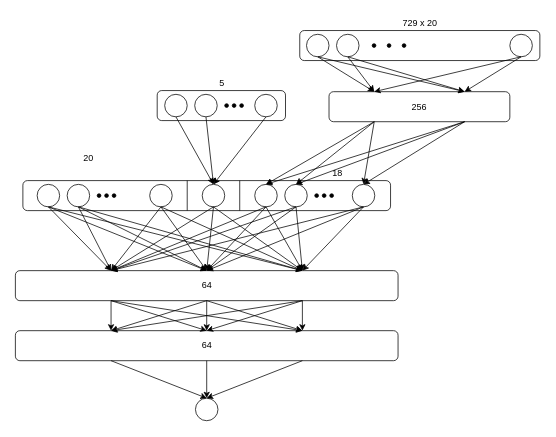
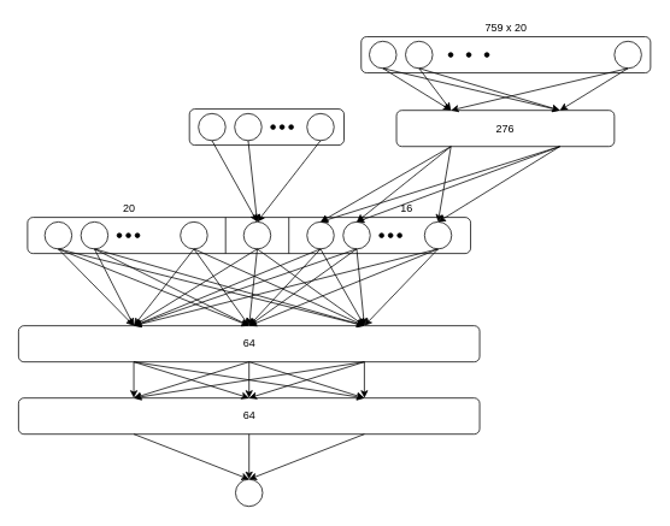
  <mxCell id="0" />
  <mxCell id="1" parent="0" />
  <mxCell id="2" value="" style="rounded=1;whiteSpace=wrap;html=1;labelBackgroundColor=none;fillColor=none;" vertex="1" parent="1"><mxGeometry x="209" y="120" width="171" height="40" as="geometry" /></mxCell>
  <mxCell id="3" value="" style="rounded=1;whiteSpace=wrap;html=1;" vertex="1" parent="1"><mxGeometry x="30" y="240" width="490" height="40" as="geometry" /></mxCell>
  <mxCell id="4" value="" style="ellipse;whiteSpace=wrap;html=1;aspect=fixed;" vertex="1" parent="1"><mxGeometry x="49" y="245" width="30" height="30" as="geometry" /></mxCell>
  <mxCell id="5" value="" style="ellipse;whiteSpace=wrap;html=1;aspect=fixed;" vertex="1" parent="1"><mxGeometry x="89" y="245" width="30" height="30" as="geometry" /></mxCell>
  <mxCell id="6" value="" style="ellipse;whiteSpace=wrap;html=1;aspect=fixed;" vertex="1" parent="1"><mxGeometry x="199" y="245" width="30" height="30" as="geometry" /></mxCell>
  <mxCell id="7" value="" style="ellipse;whiteSpace=wrap;html=1;aspect=fixed;labelBackgroundColor=none;fillColor=#000000;" vertex="1" parent="1"><mxGeometry x="129" y="257.5" width="5" height="5" as="geometry" /></mxCell>
  <mxCell id="8" value="" style="ellipse;whiteSpace=wrap;html=1;aspect=fixed;labelBackgroundColor=none;fillColor=#000000;" vertex="1" parent="1"><mxGeometry x="139" y="257.5" width="5" height="5" as="geometry" /></mxCell>
  <mxCell id="9" value="" style="ellipse;whiteSpace=wrap;html=1;aspect=fixed;labelBackgroundColor=none;fillColor=#000000;" vertex="1" parent="1"><mxGeometry x="149" y="257.5" width="5" height="5" as="geometry" /></mxCell>
  <mxCell id="10" value="" style="endArrow=none;html=1;entryX=0.5;entryY=0;entryDx=0;entryDy=0;exitX=0.5;exitY=1;exitDx=0;exitDy=0;" edge="1" parent="1"><mxGeometry width="50" height="50" relative="1" as="geometry"><mxPoint x="249" y="280" as="sourcePoint" /><mxPoint x="249" y="240" as="targetPoint" /></mxGeometry></mxCell>
  <mxCell id="11" value="" style="ellipse;whiteSpace=wrap;html=1;aspect=fixed;" vertex="1" parent="1"><mxGeometry x="269" y="245" width="30" height="30" as="geometry" /></mxCell>
  <mxCell id="12" value="" style="endArrow=none;html=1;entryX=0.5;entryY=0;entryDx=0;entryDy=0;exitX=0.5;exitY=1;exitDx=0;exitDy=0;" edge="1" parent="1"><mxGeometry width="50" height="50" relative="1" as="geometry"><mxPoint x="319" y="280" as="sourcePoint" /><mxPoint x="319" y="240" as="targetPoint" /></mxGeometry></mxCell>
  <mxCell id="13" value="" style="ellipse;whiteSpace=wrap;html=1;aspect=fixed;" vertex="1" parent="1"><mxGeometry x="339" y="245" width="30" height="30" as="geometry" /></mxCell>
  <mxCell id="14" value="" style="ellipse;whiteSpace=wrap;html=1;aspect=fixed;" vertex="1" parent="1"><mxGeometry x="379" y="245" width="30" height="30" as="geometry" /></mxCell>
  <mxCell id="15" value="" style="ellipse;whiteSpace=wrap;html=1;aspect=fixed;" vertex="1" parent="1"><mxGeometry x="469" y="245" width="30" height="30" as="geometry" /></mxCell>
  <mxCell id="16" value="" style="ellipse;whiteSpace=wrap;html=1;aspect=fixed;labelBackgroundColor=none;fillColor=#000000;" vertex="1" parent="1"><mxGeometry x="419" y="257.5" width="5" height="5" as="geometry" /></mxCell>
  <mxCell id="17" value="" style="ellipse;whiteSpace=wrap;html=1;aspect=fixed;labelBackgroundColor=none;fillColor=#000000;" vertex="1" parent="1"><mxGeometry x="429" y="257.5" width="5" height="5" as="geometry" /></mxCell>
  <mxCell id="18" value="" style="ellipse;whiteSpace=wrap;html=1;aspect=fixed;labelBackgroundColor=none;fillColor=#000000;" vertex="1" parent="1"><mxGeometry x="439" y="257.5" width="5" height="5" as="geometry" /></mxCell>
  <mxCell id="19" value="" style="rounded=1;whiteSpace=wrap;html=1;labelBackgroundColor=none;fillColor=none;" vertex="1" parent="1"><mxGeometry x="399" y="40" width="320" height="40" as="geometry" /></mxCell>
  <mxCell id="20" value="" style="ellipse;whiteSpace=wrap;html=1;aspect=fixed;" vertex="1" parent="1"><mxGeometry x="408" y="45" width="30" height="30" as="geometry" /></mxCell>
  <mxCell id="21" value="" style="ellipse;whiteSpace=wrap;html=1;aspect=fixed;" vertex="1" parent="1"><mxGeometry x="448" y="45" width="30" height="30" as="geometry" /></mxCell>
  <mxCell id="22" value="" style="ellipse;whiteSpace=wrap;html=1;aspect=fixed;" vertex="1" parent="1"><mxGeometry x="679" y="45" width="30" height="30" as="geometry" /></mxCell>
  <mxCell id="23" value="" style="ellipse;whiteSpace=wrap;html=1;aspect=fixed;labelBackgroundColor=none;fillColor=#000000;" vertex="1" parent="1"><mxGeometry x="495.5" y="57.5" width="5" height="5" as="geometry" /></mxCell>
  <mxCell id="24" value="" style="ellipse;whiteSpace=wrap;html=1;aspect=fixed;labelBackgroundColor=none;fillColor=#000000;" vertex="1" parent="1"><mxGeometry x="515.5" y="57.5" width="5" height="5" as="geometry" /></mxCell>
  <mxCell id="25" value="" style="ellipse;whiteSpace=wrap;html=1;aspect=fixed;labelBackgroundColor=none;fillColor=#000000;" vertex="1" parent="1"><mxGeometry x="535.5" y="57.5" width="5" height="5" as="geometry" /></mxCell>
  <mxCell id="26" value="" style="rounded=1;whiteSpace=wrap;html=1;labelBackgroundColor=none;fillColor=none;" vertex="1" parent="1"><mxGeometry x="438" y="121.5" width="241" height="40" as="geometry" /></mxCell>
  <mxCell id="27" value="" style="endArrow=classic;html=1;exitX=0.5;exitY=1;exitDx=0;exitDy=0;entryX=0.25;entryY=0;entryDx=0;entryDy=0;" edge="1" parent="1" source="20" target="26"><mxGeometry width="50" height="50" relative="1" as="geometry"><mxPoint x="142" y="350" as="sourcePoint" /><mxPoint x="192" y="300" as="targetPoint" /></mxGeometry></mxCell>
  <mxCell id="28" value="" style="endArrow=classic;html=1;exitX=0.5;exitY=1;exitDx=0;exitDy=0;entryX=0.25;entryY=0;entryDx=0;entryDy=0;" edge="1" parent="1" source="21" target="26"><mxGeometry width="50" height="50" relative="1" as="geometry"><mxPoint x="142" y="350" as="sourcePoint" /><mxPoint x="192" y="300" as="targetPoint" /></mxGeometry></mxCell>
  <mxCell id="29" value="" style="endArrow=classic;html=1;exitX=0.5;exitY=1;exitDx=0;exitDy=0;entryX=0.75;entryY=0;entryDx=0;entryDy=0;" edge="1" parent="1" source="20" target="26"><mxGeometry width="50" height="50" relative="1" as="geometry"><mxPoint x="414" y="85" as="sourcePoint" /><mxPoint x="451.25" y="130" as="targetPoint" /></mxGeometry></mxCell>
  <mxCell id="30" value="" style="endArrow=classic;html=1;exitX=0.5;exitY=1;exitDx=0;exitDy=0;entryX=0.75;entryY=0;entryDx=0;entryDy=0;" edge="1" parent="1" source="21" target="26"><mxGeometry width="50" height="50" relative="1" as="geometry"><mxPoint x="454" y="85" as="sourcePoint" /><mxPoint x="451.25" y="130" as="targetPoint" /></mxGeometry></mxCell>
  <mxCell id="31" value="" style="endArrow=classic;html=1;entryX=0.5;entryY=0;entryDx=0;entryDy=0;exitX=0.25;exitY=1;exitDx=0;exitDy=0;" edge="1" parent="1" source="26" target="14"><mxGeometry width="50" height="50" relative="1" as="geometry"><mxPoint x="400" y="160" as="sourcePoint" /><mxPoint x="480" y="210" as="targetPoint" /></mxGeometry></mxCell>
  <mxCell id="32" value="" style="endArrow=classic;html=1;entryX=0.25;entryY=0;entryDx=0;entryDy=0;exitX=0.5;exitY=1;exitDx=0;exitDy=0;" edge="1" parent="1" source="22" target="26"><mxGeometry width="50" height="50" relative="1" as="geometry"><mxPoint x="672" y="70" as="sourcePoint" /><mxPoint x="450.75" y="215" as="targetPoint" /></mxGeometry></mxCell>
  <mxCell id="33" value="" style="endArrow=classic;html=1;exitX=0.25;exitY=1;exitDx=0;exitDy=0;entryX=0.5;entryY=0;entryDx=0;entryDy=0;" edge="1" parent="1" source="26" target="13"><mxGeometry width="50" height="50" relative="1" as="geometry"><mxPoint x="371.5" y="170" as="sourcePoint" /><mxPoint x="550" y="180" as="targetPoint" /></mxGeometry></mxCell>
  <mxCell id="34" value="" style="endArrow=classic;html=1;exitX=0.5;exitY=1;exitDx=0;exitDy=0;entryX=0.75;entryY=0;entryDx=0;entryDy=0;" edge="1" parent="1" source="22" target="26"><mxGeometry width="50" height="50" relative="1" as="geometry"><mxPoint x="672" y="80" as="sourcePoint" /><mxPoint x="560" y="120" as="targetPoint" /></mxGeometry></mxCell>
  <mxCell id="35" value="" style="endArrow=classic;html=1;exitX=0.25;exitY=1;exitDx=0;exitDy=0;entryX=0.5;entryY=0;entryDx=0;entryDy=0;" edge="1" parent="1" source="26" target="15"><mxGeometry width="50" height="50" relative="1" as="geometry"><mxPoint x="381.5" y="180" as="sourcePoint" /><mxPoint x="424" y="255" as="targetPoint" /></mxGeometry></mxCell>
  <mxCell id="36" value="" style="endArrow=classic;html=1;entryX=0.5;entryY=0;entryDx=0;entryDy=0;exitX=0.75;exitY=1;exitDx=0;exitDy=0;" edge="1" parent="1" source="26" target="14"><mxGeometry width="50" height="50" relative="1" as="geometry"><mxPoint x="410" y="170" as="sourcePoint" /><mxPoint x="424" y="255" as="targetPoint" /></mxGeometry></mxCell>
  <mxCell id="37" value="" style="endArrow=classic;html=1;entryX=0.5;entryY=0;entryDx=0;entryDy=0;exitX=0.75;exitY=1;exitDx=0;exitDy=0;" edge="1" parent="1" source="26" target="13"><mxGeometry width="50" height="50" relative="1" as="geometry"><mxPoint x="520" y="160" as="sourcePoint" /><mxPoint x="384" y="255" as="targetPoint" /></mxGeometry></mxCell>
  <mxCell id="38" value="" style="endArrow=classic;html=1;exitX=0.75;exitY=1;exitDx=0;exitDy=0;entryX=0.5;entryY=0;entryDx=0;entryDy=0;" edge="1" parent="1" source="26" target="15"><mxGeometry width="50" height="50" relative="1" as="geometry"><mxPoint x="409.25" y="170" as="sourcePoint" /><mxPoint x="514" y="255" as="targetPoint" /></mxGeometry></mxCell>
  <mxCell id="39" value="" style="ellipse;whiteSpace=wrap;html=1;aspect=fixed;" vertex="1" parent="1"><mxGeometry x="219" y="125" width="30" height="30" as="geometry" /></mxCell>
  <mxCell id="40" value="" style="ellipse;whiteSpace=wrap;html=1;aspect=fixed;" vertex="1" parent="1"><mxGeometry x="259" y="125" width="30" height="30" as="geometry" /></mxCell>
  <mxCell id="41" value="" style="ellipse;whiteSpace=wrap;html=1;aspect=fixed;" vertex="1" parent="1"><mxGeometry x="339" y="125" width="30" height="30" as="geometry" /></mxCell>
  <mxCell id="42" value="" style="ellipse;whiteSpace=wrap;html=1;aspect=fixed;labelBackgroundColor=none;fillColor=#000000;" vertex="1" parent="1"><mxGeometry x="299" y="137.5" width="5" height="5" as="geometry" /></mxCell>
  <mxCell id="43" value="" style="ellipse;whiteSpace=wrap;html=1;aspect=fixed;labelBackgroundColor=none;fillColor=#000000;" vertex="1" parent="1"><mxGeometry x="309" y="137.5" width="5" height="5" as="geometry" /></mxCell>
  <mxCell id="44" value="" style="ellipse;whiteSpace=wrap;html=1;aspect=fixed;labelBackgroundColor=none;fillColor=#000000;" vertex="1" parent="1"><mxGeometry x="319" y="137.5" width="5" height="5" as="geometry" /></mxCell>
  <mxCell id="45" value="" style="endArrow=classic;html=1;exitX=0.5;exitY=1;exitDx=0;exitDy=0;entryX=0.5;entryY=0;entryDx=0;entryDy=0;" edge="1" parent="1" source="39" target="11"><mxGeometry width="50" height="50" relative="1" as="geometry"><mxPoint x="129" y="170" as="sourcePoint" /><mxPoint x="204.25" y="215" as="targetPoint" /></mxGeometry></mxCell>
  <mxCell id="46" value="" style="endArrow=classic;html=1;exitX=0.5;exitY=1;exitDx=0;exitDy=0;entryX=0.5;entryY=0;entryDx=0;entryDy=0;" edge="1" parent="1" source="40" target="11"><mxGeometry width="50" height="50" relative="1" as="geometry"><mxPoint x="169" y="170" as="sourcePoint" /><mxPoint x="324" y="240" as="targetPoint" /></mxGeometry></mxCell>
  <mxCell id="47" value="" style="endArrow=classic;html=1;exitX=0.5;exitY=1;exitDx=0;exitDy=0;entryX=0.5;entryY=0;entryDx=0;entryDy=0;" edge="1" parent="1" source="41" target="11"><mxGeometry width="50" height="50" relative="1" as="geometry"><mxPoint x="400" y="170" as="sourcePoint" /><mxPoint x="330" y="220" as="targetPoint" /></mxGeometry></mxCell>
  <mxCell id="48" value="" style="rounded=1;whiteSpace=wrap;html=1;labelBackgroundColor=none;fillColor=none;" vertex="1" parent="1"><mxGeometry x="20" y="360" width="510" height="40" as="geometry" /></mxCell>
  <mxCell id="49" value="" style="rounded=1;whiteSpace=wrap;html=1;labelBackgroundColor=none;fillColor=none;" vertex="1" parent="1"><mxGeometry x="20" y="440" width="510" height="40" as="geometry" /></mxCell>
  <mxCell id="50" value="" style="ellipse;whiteSpace=wrap;html=1;aspect=fixed;" vertex="1" parent="1"><mxGeometry x="260" y="530" width="30" height="30" as="geometry" /></mxCell>
  <mxCell id="51" value="" style="endArrow=classic;html=1;exitX=0.5;exitY=1;exitDx=0;exitDy=0;entryX=0.25;entryY=0;entryDx=0;entryDy=0;" edge="1" parent="1" source="4" target="48"><mxGeometry width="50" height="50" relative="1" as="geometry"><mxPoint x="69" y="290" as="sourcePoint" /><mxPoint x="139" y="380" as="targetPoint" /></mxGeometry></mxCell>
  <mxCell id="52" value="" style="endArrow=classic;html=1;exitX=0.5;exitY=1;exitDx=0;exitDy=0;entryX=0.25;entryY=0;entryDx=0;entryDy=0;" edge="1" parent="1" source="5" target="48"><mxGeometry width="50" height="50" relative="1" as="geometry"><mxPoint x="109" y="290" as="sourcePoint" /><mxPoint x="140" y="340" as="targetPoint" /></mxGeometry></mxCell>
  <mxCell id="53" value="" style="endArrow=classic;html=1;exitX=0.5;exitY=1;exitDx=0;exitDy=0;entryX=0.25;entryY=0;entryDx=0;entryDy=0;" edge="1" parent="1" source="6" target="48"><mxGeometry width="50" height="50" relative="1" as="geometry"><mxPoint x="189" y="290" as="sourcePoint" /><mxPoint x="139" y="380" as="targetPoint" /></mxGeometry></mxCell>
  <mxCell id="54" value="" style="endArrow=classic;html=1;exitX=0.5;exitY=1;exitDx=0;exitDy=0;entryX=0.75;entryY=0;entryDx=0;entryDy=0;" edge="1" parent="1" source="13" target="48"><mxGeometry width="50" height="50" relative="1" as="geometry"><mxPoint x="346.5" y="275" as="sourcePoint" /><mxPoint x="430" y="360" as="targetPoint" /></mxGeometry></mxCell>
  <mxCell id="55" value="" style="endArrow=classic;html=1;exitX=0.5;exitY=1;exitDx=0;exitDy=0;entryX=0.75;entryY=0;entryDx=0;entryDy=0;" edge="1" parent="1" source="14" target="48"><mxGeometry width="50" height="50" relative="1" as="geometry"><mxPoint x="386.5" y="275" as="sourcePoint" /><mxPoint x="430" y="360" as="targetPoint" /></mxGeometry></mxCell>
  <mxCell id="56" value="" style="endArrow=classic;html=1;exitX=0.5;exitY=1;exitDx=0;exitDy=0;entryX=0.75;entryY=0;entryDx=0;entryDy=0;" edge="1" parent="1" source="15" target="48"><mxGeometry width="50" height="50" relative="1" as="geometry"><mxPoint x="496.5" y="275" as="sourcePoint" /><mxPoint x="430" y="360" as="targetPoint" /></mxGeometry></mxCell>
  <mxCell id="57" value="" style="endArrow=classic;html=1;exitX=0.5;exitY=1;exitDx=0;exitDy=0;entryX=0.5;entryY=0;entryDx=0;entryDy=0;" edge="1" parent="1" source="11" target="48"><mxGeometry width="50" height="50" relative="1" as="geometry"><mxPoint x="364" y="285" as="sourcePoint" /><mxPoint x="412.5" y="370" as="targetPoint" /></mxGeometry></mxCell>
  <mxCell id="58" value="" style="endArrow=classic;html=1;exitX=0.5;exitY=1;exitDx=0;exitDy=0;entryX=0.75;entryY=0;entryDx=0;entryDy=0;" edge="1" parent="1" source="11" target="48"><mxGeometry width="50" height="50" relative="1" as="geometry"><mxPoint x="294" y="285" as="sourcePoint" /><mxPoint x="285" y="370" as="targetPoint" /></mxGeometry></mxCell>
  <mxCell id="59" value="" style="endArrow=classic;html=1;exitX=0.5;exitY=1;exitDx=0;exitDy=0;entryX=0.25;entryY=0;entryDx=0;entryDy=0;" edge="1" parent="1" source="11" target="48"><mxGeometry width="50" height="50" relative="1" as="geometry"><mxPoint x="294" y="285" as="sourcePoint" /><mxPoint x="412.5" y="370" as="targetPoint" /></mxGeometry></mxCell>
  <mxCell id="60" value="" style="endArrow=classic;html=1;exitX=0.5;exitY=1;exitDx=0;exitDy=0;entryX=0.5;entryY=0;entryDx=0;entryDy=0;" edge="1" parent="1" source="6" target="48"><mxGeometry width="50" height="50" relative="1" as="geometry"><mxPoint x="224" y="285" as="sourcePoint" /><mxPoint x="157.5" y="370" as="targetPoint" /></mxGeometry></mxCell>
  <mxCell id="61" value="" style="endArrow=classic;html=1;exitX=0.5;exitY=1;exitDx=0;exitDy=0;entryX=0.5;entryY=0;entryDx=0;entryDy=0;" edge="1" parent="1" source="5" target="48"><mxGeometry width="50" height="50" relative="1" as="geometry"><mxPoint x="224" y="285" as="sourcePoint" /><mxPoint x="285" y="370" as="targetPoint" /></mxGeometry></mxCell>
  <mxCell id="62" value="" style="endArrow=classic;html=1;exitX=0.5;exitY=1;exitDx=0;exitDy=0;entryX=0.5;entryY=0;entryDx=0;entryDy=0;" edge="1" parent="1" source="4" target="48"><mxGeometry width="50" height="50" relative="1" as="geometry"><mxPoint x="114" y="285" as="sourcePoint" /><mxPoint x="285" y="370" as="targetPoint" /></mxGeometry></mxCell>
  <mxCell id="63" value="" style="endArrow=classic;html=1;entryX=0.75;entryY=0;entryDx=0;entryDy=0;exitX=0.5;exitY=1;exitDx=0;exitDy=0;" edge="1" parent="1" source="4" target="48"><mxGeometry width="50" height="50" relative="1" as="geometry"><mxPoint x="70" y="310" as="sourcePoint" /><mxPoint x="285" y="370" as="targetPoint" /></mxGeometry></mxCell>
  <mxCell id="64" value="" style="endArrow=classic;html=1;entryX=0.75;entryY=0;entryDx=0;entryDy=0;exitX=0.5;exitY=1;exitDx=0;exitDy=0;" edge="1" parent="1" source="5" target="48"><mxGeometry width="50" height="50" relative="1" as="geometry"><mxPoint x="74" y="285" as="sourcePoint" /><mxPoint x="412.5" y="370" as="targetPoint" /></mxGeometry></mxCell>
  <mxCell id="65" value="" style="endArrow=classic;html=1;entryX=0.75;entryY=0;entryDx=0;entryDy=0;exitX=0.5;exitY=1;exitDx=0;exitDy=0;" edge="1" parent="1" source="6" target="48"><mxGeometry width="50" height="50" relative="1" as="geometry"><mxPoint x="114" y="285" as="sourcePoint" /><mxPoint x="412.5" y="370" as="targetPoint" /></mxGeometry></mxCell>
  <mxCell id="66" value="" style="endArrow=classic;html=1;entryX=0.25;entryY=0;entryDx=0;entryDy=0;exitX=0.5;exitY=1;exitDx=0;exitDy=0;" edge="1" parent="1" source="13" target="48"><mxGeometry width="50" height="50" relative="1" as="geometry"><mxPoint x="224" y="285" as="sourcePoint" /><mxPoint x="412.5" y="370" as="targetPoint" /></mxGeometry></mxCell>
  <mxCell id="67" value="" style="endArrow=classic;html=1;entryX=0.5;entryY=0;entryDx=0;entryDy=0;exitX=0.5;exitY=1;exitDx=0;exitDy=0;" edge="1" parent="1" source="13" target="48"><mxGeometry width="50" height="50" relative="1" as="geometry"><mxPoint x="364" y="285" as="sourcePoint" /><mxPoint x="157.5" y="370" as="targetPoint" /></mxGeometry></mxCell>
  <mxCell id="68" value="" style="endArrow=classic;html=1;entryX=0.25;entryY=0;entryDx=0;entryDy=0;exitX=0.5;exitY=1;exitDx=0;exitDy=0;" edge="1" parent="1" source="14" target="48"><mxGeometry width="50" height="50" relative="1" as="geometry"><mxPoint x="364" y="285" as="sourcePoint" /><mxPoint x="285" y="370" as="targetPoint" /></mxGeometry></mxCell>
  <mxCell id="69" value="" style="endArrow=classic;html=1;entryX=0.5;entryY=0;entryDx=0;entryDy=0;exitX=0.5;exitY=1;exitDx=0;exitDy=0;" edge="1" parent="1" source="14" target="48"><mxGeometry width="50" height="50" relative="1" as="geometry"><mxPoint x="404" y="285" as="sourcePoint" /><mxPoint x="157.5" y="370" as="targetPoint" /></mxGeometry></mxCell>
  <mxCell id="70" value="" style="endArrow=classic;html=1;entryX=0.25;entryY=0;entryDx=0;entryDy=0;exitX=0.5;exitY=1;exitDx=0;exitDy=0;" edge="1" parent="1" source="15" target="48"><mxGeometry width="50" height="50" relative="1" as="geometry"><mxPoint x="404" y="285" as="sourcePoint" /><mxPoint x="285" y="370" as="targetPoint" /></mxGeometry></mxCell>
  <mxCell id="71" value="" style="endArrow=classic;html=1;entryX=0.5;entryY=0;entryDx=0;entryDy=0;exitX=0.5;exitY=1;exitDx=0;exitDy=0;" edge="1" parent="1" source="15" target="48"><mxGeometry width="50" height="50" relative="1" as="geometry"><mxPoint x="494" y="285" as="sourcePoint" /><mxPoint x="157.5" y="370" as="targetPoint" /></mxGeometry></mxCell>
  <mxCell id="72" value="" style="endArrow=classic;html=1;exitX=0.25;exitY=1;exitDx=0;exitDy=0;entryX=0.25;entryY=0;entryDx=0;entryDy=0;" edge="1" parent="1" source="48" target="49"><mxGeometry width="50" height="50" relative="1" as="geometry"><mxPoint x="341.5" y="382" as="sourcePoint" /><mxPoint x="385" y="467" as="targetPoint" /></mxGeometry></mxCell>
  <mxCell id="73" value="" style="endArrow=classic;html=1;exitX=0.75;exitY=1;exitDx=0;exitDy=0;entryX=0.75;entryY=0;entryDx=0;entryDy=0;" edge="1" parent="1" source="48" target="49"><mxGeometry width="50" height="50" relative="1" as="geometry"><mxPoint x="631.5" y="382" as="sourcePoint" /><mxPoint x="640" y="467" as="targetPoint" /></mxGeometry></mxCell>
  <mxCell id="74" value="" style="endArrow=classic;html=1;exitX=0.5;exitY=1;exitDx=0;exitDy=0;entryX=0.5;entryY=0;entryDx=0;entryDy=0;" edge="1" parent="1" source="48" target="49"><mxGeometry width="50" height="50" relative="1" as="geometry"><mxPoint x="521.5" y="382" as="sourcePoint" /><mxPoint x="512.5" y="467" as="targetPoint" /></mxGeometry></mxCell>
  <mxCell id="75" value="" style="endArrow=classic;html=1;exitX=0.5;exitY=1;exitDx=0;exitDy=0;entryX=0.75;entryY=0;entryDx=0;entryDy=0;" edge="1" parent="1" source="48" target="49"><mxGeometry width="50" height="50" relative="1" as="geometry"><mxPoint x="521.5" y="382" as="sourcePoint" /><mxPoint x="640" y="467" as="targetPoint" /></mxGeometry></mxCell>
  <mxCell id="76" value="" style="endArrow=classic;html=1;exitX=0.5;exitY=1;exitDx=0;exitDy=0;entryX=0.25;entryY=0;entryDx=0;entryDy=0;" edge="1" parent="1" source="48" target="49"><mxGeometry width="50" height="50" relative="1" as="geometry"><mxPoint x="521.5" y="382" as="sourcePoint" /><mxPoint x="385" y="467" as="targetPoint" /></mxGeometry></mxCell>
  <mxCell id="77" value="" style="endArrow=classic;html=1;exitX=0.25;exitY=1;exitDx=0;exitDy=0;entryX=0.5;entryY=0;entryDx=0;entryDy=0;" edge="1" parent="1" source="48" target="49"><mxGeometry width="50" height="50" relative="1" as="geometry"><mxPoint x="341.5" y="382" as="sourcePoint" /><mxPoint x="512.5" y="467" as="targetPoint" /></mxGeometry></mxCell>
  <mxCell id="78" value="" style="endArrow=classic;html=1;entryX=0.75;entryY=0;entryDx=0;entryDy=0;exitX=0.25;exitY=1;exitDx=0;exitDy=0;" edge="1" parent="1" source="48" target="49"><mxGeometry width="50" height="50" relative="1" as="geometry"><mxPoint x="341.5" y="382" as="sourcePoint" /><mxPoint x="640" y="467" as="targetPoint" /></mxGeometry></mxCell>
  <mxCell id="79" value="" style="endArrow=classic;html=1;entryX=0.25;entryY=0;entryDx=0;entryDy=0;exitX=0.75;exitY=1;exitDx=0;exitDy=0;" edge="1" parent="1" source="48" target="49"><mxGeometry width="50" height="50" relative="1" as="geometry"><mxPoint x="631.5" y="382" as="sourcePoint" /><mxPoint x="385" y="467" as="targetPoint" /></mxGeometry></mxCell>
  <mxCell id="80" value="" style="endArrow=classic;html=1;entryX=0.5;entryY=0;entryDx=0;entryDy=0;exitX=0.75;exitY=1;exitDx=0;exitDy=0;" edge="1" parent="1" source="48" target="49"><mxGeometry width="50" height="50" relative="1" as="geometry"><mxPoint x="631.5" y="382" as="sourcePoint" /><mxPoint x="512.5" y="467" as="targetPoint" /></mxGeometry></mxCell>
  <mxCell id="81" value="" style="endArrow=classic;html=1;exitX=0.25;exitY=1;exitDx=0;exitDy=0;entryX=0.5;entryY=0;entryDx=0;entryDy=0;" edge="1" parent="1" source="49" target="50"><mxGeometry width="50" height="50" relative="1" as="geometry"><mxPoint x="75" y="505" as="sourcePoint" /><mxPoint x="240" y="530" as="targetPoint" /></mxGeometry></mxCell>
  <mxCell id="82" value="" style="endArrow=classic;html=1;exitX=0.5;exitY=1;exitDx=0;exitDy=0;entryX=0.5;entryY=0;entryDx=0;entryDy=0;" edge="1" parent="1" source="49" target="50"><mxGeometry width="50" height="50" relative="1" as="geometry"><mxPoint x="202.5" y="505" as="sourcePoint" /><mxPoint x="202.5" y="545" as="targetPoint" /></mxGeometry></mxCell>
  <mxCell id="83" value="" style="endArrow=classic;html=1;exitX=0.75;exitY=1;exitDx=0;exitDy=0;entryX=0.5;entryY=0;entryDx=0;entryDy=0;" edge="1" parent="1" source="49" target="50"><mxGeometry width="50" height="50" relative="1" as="geometry"><mxPoint x="202.5" y="505" as="sourcePoint" /><mxPoint x="75" y="545" as="targetPoint" /></mxGeometry></mxCell>
- <mxCell id="84" value="20" style="text;html=1;resizable=0;autosize=1;align=center;verticalAlign=middle;points=[];fillColor=none;strokeColor=none;rounded=0;labelBackgroundColor=none;" vertex="1" parent="1"><mxGeometry x="101.5" y="200" width="30" height="20" as="geometry" /></mxCell>
- <mxCell id="85" value="18" style="text;html=1;resizable=0;autosize=1;align=center;verticalAlign=middle;points=[];fillColor=none;strokeColor=none;rounded=0;labelBackgroundColor=none;" vertex="1" parent="1"><mxGeometry x="434" y="220" width="30" height="20" as="geometry" /></mxCell>
- <mxCell id="86" value="256" style="text;html=1;resizable=0;autosize=1;align=center;verticalAlign=middle;points=[];fillColor=none;strokeColor=none;rounded=0;labelBackgroundColor=none;" vertex="1" parent="1"><mxGeometry x="538" y="131.5" width="40" height="20" as="geometry" /></mxCell>
- <mxCell id="87" value="729 x 20" style="text;html=1;resizable=0;autosize=1;align=center;verticalAlign=middle;points=[];fillColor=none;strokeColor=none;rounded=0;labelBackgroundColor=none;" vertex="1" parent="1"><mxGeometry x="529" y="20" width="60" height="20" as="geometry" /></mxCell>
- <mxCell id="88" value="5" style="text;html=1;resizable=0;autosize=1;align=center;verticalAlign=middle;points=[];fillColor=none;strokeColor=none;rounded=0;labelBackgroundColor=none;" vertex="1" parent="1"><mxGeometry x="285" y="100" width="20" height="20" as="geometry" /></mxCell>
+ <mxCell id="84" value="20" style="text;html=1;resizable=0;autosize=1;align=center;verticalAlign=middle;points=[];fillColor=none;strokeColor=none;rounded=0;labelBackgroundColor=none;" vertex="1" parent="1"><mxGeometry x="126.5" y="220" width="30" height="20" as="geometry" /></mxCell>
+ <mxCell id="85" value="16" style="text;html=1;resizable=0;autosize=1;align=center;verticalAlign=middle;points=[];fillColor=none;strokeColor=none;rounded=0;labelBackgroundColor=none;" vertex="1" parent="1"><mxGeometry x="434" y="220" width="30" height="20" as="geometry" /></mxCell>
+ <mxCell id="86" value="276" style="text;html=1;resizable=0;autosize=1;align=center;verticalAlign=middle;points=[];fillColor=none;strokeColor=none;rounded=0;labelBackgroundColor=none;" vertex="1" parent="1"><mxGeometry x="538" y="131.5" width="40" height="20" as="geometry" /></mxCell>
+ <mxCell id="87" value="759 x 20" style="text;html=1;resizable=0;autosize=1;align=center;verticalAlign=middle;points=[];fillColor=none;strokeColor=none;rounded=0;labelBackgroundColor=none;" vertex="1" parent="1"><mxGeometry x="529" y="20" width="60" height="20" as="geometry" /></mxCell>
  <mxCell id="89" value="64" style="text;html=1;resizable=0;autosize=1;align=center;verticalAlign=middle;points=[];fillColor=none;strokeColor=none;rounded=0;labelBackgroundColor=none;" vertex="1" parent="1"><mxGeometry x="260" y="370" width="30" height="20" as="geometry" /></mxCell>
  <mxCell id="90" value="64" style="text;html=1;resizable=0;autosize=1;align=center;verticalAlign=middle;points=[];fillColor=none;strokeColor=none;rounded=0;labelBackgroundColor=none;" vertex="1" parent="1"><mxGeometry x="260" y="450" width="30" height="20" as="geometry" /></mxCell>
